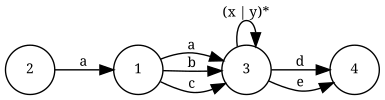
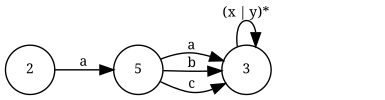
  digraph {
    fontname="Noto Serif"
    rankdir=LR
    node [fontname="Noto Serif" fontsize=10 shape=circle]
    edge [fontname="Noto Serif" fontsize=10]
-   n1 [label=1]
+   n1 [label=5]
    n2 [label=3]
-   n3 [label=4]
    n4 [label=2]
    n1 -> n2 [label=a]
    n1 -> n2 [label=b]
    n1 -> n2 [label=c]
    n2 -> n2 [label="(x | y)*"]
-   n2 -> n3 [label=d]
-   n2 -> n3 [label=e]
    n4 -> n1 [label=a]
  }
